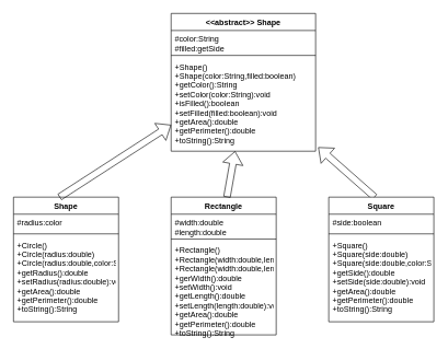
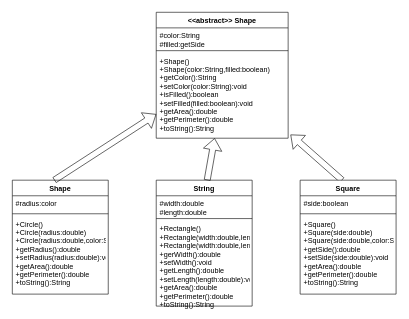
  <mxCell id="0" />
  <mxCell id="1" parent="0" />
  <mxCell id="2" value="&lt;&lt;abstract&gt;&gt; Shape" style="swimlane;fontStyle=1;align=center;verticalAlign=top;childLayout=stackLayout;horizontal=1;startSize=26;horizontalStack=0;resizeParent=1;resizeParentMax=0;resizeLast=0;collapsible=1;marginBottom=0;" vertex="1" parent="1"><mxGeometry x="260" y="20" width="220" height="210" as="geometry" /></mxCell>
  <mxCell id="3" value="#color:String &#10;#filled:getSide" style="text;strokeColor=none;fillColor=none;align=left;verticalAlign=top;spacingLeft=4;spacingRight=4;overflow=hidden;rotatable=0;points=[[0,0.5],[1,0.5]];portConstraint=eastwest;" vertex="1" parent="2"><mxGeometry y="26" width="220" height="34" as="geometry" /></mxCell>
  <mxCell id="4" value="" style="line;strokeWidth=1;fillColor=none;align=left;verticalAlign=middle;spacingTop=-1;spacingLeft=3;spacingRight=3;rotatable=0;labelPosition=right;points=[];portConstraint=eastwest;" vertex="1" parent="2"><mxGeometry y="60" width="220" height="8" as="geometry" /></mxCell>
  <mxCell id="5" value="+Shape()&#10;+Shape(color:String,filled:boolean)&#10;+getColor():String&#10;+setColor(color:String):void&#10;+isFilled():boolean&#10;+setFilled(filled:boolean):void&#10;+getArea():double&#10;+getPerimeter():double&#10;+toString():String&#10;" style="text;strokeColor=none;fillColor=none;align=left;verticalAlign=top;spacingLeft=4;spacingRight=4;overflow=hidden;rotatable=0;points=[[0,0.5],[1,0.5]];portConstraint=eastwest;fontStyle=0" vertex="1" parent="2"><mxGeometry y="68" width="220" height="142" as="geometry" /></mxCell>
  <mxCell id="6" value="Shape" style="swimlane;fontStyle=1;align=center;verticalAlign=top;childLayout=stackLayout;horizontal=1;startSize=26;horizontalStack=0;resizeParent=1;resizeParentMax=0;resizeLast=0;collapsible=1;marginBottom=0;" vertex="1" parent="1"><mxGeometry x="20" y="300" width="160" height="190" as="geometry" /></mxCell>
  <mxCell id="7" value="#radius:color" style="text;strokeColor=none;fillColor=none;align=left;verticalAlign=top;spacingLeft=4;spacingRight=4;overflow=hidden;rotatable=0;points=[[0,0.5],[1,0.5]];portConstraint=eastwest;" vertex="1" parent="6"><mxGeometry y="26" width="160" height="26" as="geometry" /></mxCell>
  <mxCell id="8" value="" style="line;strokeWidth=1;fillColor=none;align=left;verticalAlign=middle;spacingTop=-1;spacingLeft=3;spacingRight=3;rotatable=0;labelPosition=right;points=[];portConstraint=eastwest;" vertex="1" parent="6"><mxGeometry y="52" width="160" height="8" as="geometry" /></mxCell>
  <mxCell id="9" value="+Circle()&#10;+Circle(radius:double)&#10;+Circle(radius:double,color:String,filled:boolean)&#10;+getRadius():double&#10;+setRadius(radius:double):void&#10;+getArea():double&#10;+getPerimeter():double&#10;+toString():String" style="text;strokeColor=none;fillColor=none;align=left;verticalAlign=top;spacingLeft=4;spacingRight=4;overflow=hidden;rotatable=0;points=[[0,0.5],[1,0.5]];portConstraint=eastwest;" vertex="1" parent="6"><mxGeometry y="60" width="160" height="130" as="geometry" /></mxCell>
- <mxCell id="10" value="Rectangle" style="swimlane;fontStyle=1;align=center;verticalAlign=top;childLayout=stackLayout;horizontal=1;startSize=26;horizontalStack=0;resizeParent=1;resizeParentMax=0;resizeLast=0;collapsible=1;marginBottom=0;" vertex="1" parent="1"><mxGeometry x="260" y="300" width="160" height="210" as="geometry" /></mxCell>
+ <mxCell id="10" value="String" style="swimlane;fontStyle=1;align=center;verticalAlign=top;childLayout=stackLayout;horizontal=1;startSize=26;horizontalStack=0;resizeParent=1;resizeParentMax=0;resizeLast=0;collapsible=1;marginBottom=0;" vertex="1" parent="1"><mxGeometry x="260" y="300" width="160" height="210" as="geometry" /></mxCell>
  <mxCell id="11" value="#width:double&#10;#length:double" style="text;strokeColor=none;fillColor=none;align=left;verticalAlign=top;spacingLeft=4;spacingRight=4;overflow=hidden;rotatable=0;points=[[0,0.5],[1,0.5]];portConstraint=eastwest;" vertex="1" parent="10"><mxGeometry y="26" width="160" height="34" as="geometry" /></mxCell>
  <mxCell id="12" value="" style="line;strokeWidth=1;fillColor=none;align=left;verticalAlign=middle;spacingTop=-1;spacingLeft=3;spacingRight=3;rotatable=0;labelPosition=right;points=[];portConstraint=eastwest;" vertex="1" parent="10"><mxGeometry y="60" width="160" height="8" as="geometry" /></mxCell>
  <mxCell id="13" value="+Rectangle()&#10;+Rectangle(width:double,length:double)&#10;+Rectangle(width:double,length:double,color:String,fillef:boollean)&#10;+gerWidth():double&#10;+setWidth():void&#10;+getLength():double&#10;+setLength(length:double):void&#10;+getArea():double&#10;+getPerimeter():double&#10;+toString():String&#10;" style="text;strokeColor=none;fillColor=none;align=left;verticalAlign=top;spacingLeft=4;spacingRight=4;overflow=hidden;rotatable=0;points=[[0,0.5],[1,0.5]];portConstraint=eastwest;" vertex="1" parent="10"><mxGeometry y="68" width="160" height="142" as="geometry" /></mxCell>
  <mxCell id="14" value="" style="shape=flexArrow;endArrow=classic;html=1;entryX=0;entryY=0.718;entryDx=0;entryDy=0;entryPerimeter=0;" edge="1" parent="1" target="5"><mxGeometry width="50" height="50" relative="1" as="geometry"><mxPoint x="90" y="300" as="sourcePoint" /><mxPoint x="140" y="250" as="targetPoint" /></mxGeometry></mxCell>
  <mxCell id="15" value="" style="shape=flexArrow;endArrow=classic;html=1;" edge="1" parent="1" target="5"><mxGeometry width="50" height="50" relative="1" as="geometry"><mxPoint x="345" y="300" as="sourcePoint" /><mxPoint x="395" y="250" as="targetPoint" /></mxGeometry></mxCell>
  <mxCell id="16" value="" style="shape=flexArrow;endArrow=classic;html=1;entryX=1.018;entryY=0.958;entryDx=0;entryDy=0;entryPerimeter=0;" edge="1" parent="1" target="5"><mxGeometry width="50" height="50" relative="1" as="geometry"><mxPoint x="570" y="300" as="sourcePoint" /><mxPoint x="620" y="250" as="targetPoint" /></mxGeometry></mxCell>
  <mxCell id="17" value="Square" style="swimlane;fontStyle=1;align=center;verticalAlign=top;childLayout=stackLayout;horizontal=1;startSize=26;horizontalStack=0;resizeParent=1;resizeParentMax=0;resizeLast=0;collapsible=1;marginBottom=0;" vertex="1" parent="1"><mxGeometry x="500" y="300" width="160" height="190" as="geometry" /></mxCell>
  <mxCell id="18" value="#side:boolean" style="text;strokeColor=none;fillColor=none;align=left;verticalAlign=top;spacingLeft=4;spacingRight=4;overflow=hidden;rotatable=0;points=[[0,0.5],[1,0.5]];portConstraint=eastwest;" vertex="1" parent="17"><mxGeometry y="26" width="160" height="26" as="geometry" /></mxCell>
  <mxCell id="19" value="" style="line;strokeWidth=1;fillColor=none;align=left;verticalAlign=middle;spacingTop=-1;spacingLeft=3;spacingRight=3;rotatable=0;labelPosition=right;points=[];portConstraint=eastwest;" vertex="1" parent="17"><mxGeometry y="52" width="160" height="8" as="geometry" /></mxCell>
  <mxCell id="20" value="+Square()&#10;+Square(side:double)&#10;+Square(side:double,color:String,filled:boolean)&#10;+getSide():double&#10;+setSide(side:double):void&#10;+getArea():double&#10;+getPerimeter():double&#10;+toString():String" style="text;strokeColor=none;fillColor=none;align=left;verticalAlign=top;spacingLeft=4;spacingRight=4;overflow=hidden;rotatable=0;points=[[0,0.5],[1,0.5]];portConstraint=eastwest;" vertex="1" parent="17"><mxGeometry y="60" width="160" height="130" as="geometry" /></mxCell>
